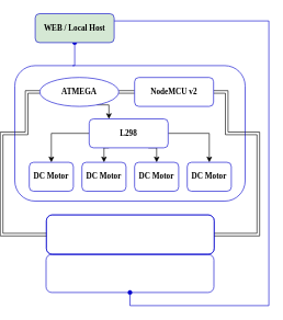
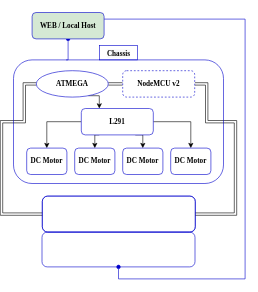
  <mxCell id="0" />
  <mxCell id="1" parent="0" />
  <mxCell id="2" value="" style="rounded=1;whiteSpace=wrap;html=1;labelBackgroundColor=none;fontFamily=Times New Roman;fillColor=none;strokeColor=#0000CC;fontStyle=1" vertex="1" parent="1"><mxGeometry x="68" y="326" width="255" height="60" as="geometry" /></mxCell>
  <mxCell id="3" style="edgeStyle=orthogonalEdgeStyle;rounded=0;orthogonalLoop=1;jettySize=auto;html=1;exitX=0.25;exitY=0;exitDx=0;exitDy=0;entryX=0.5;entryY=1;entryDx=0;entryDy=0;fontFamily=Times New Roman;endArrow=oval;endFill=1;strokeColor=#0000CC;fontStyle=1" parent="1" source="6" target="8" edge="1"><mxGeometry relative="1" as="geometry" /></mxCell>
  <mxCell id="4" style="edgeStyle=orthogonalEdgeStyle;shape=link;rounded=0;orthogonalLoop=1;jettySize=auto;html=1;exitX=1;exitY=0.5;exitDx=0;exitDy=0;entryX=1;entryY=0.5;entryDx=0;entryDy=0;fontFamily=Times New Roman;endArrow=oval;endFill=1;strokeColor=#000000;" parent="1" source="6" target="25" edge="1"><mxGeometry relative="1" as="geometry" /></mxCell>
  <mxCell id="5" style="edgeStyle=orthogonalEdgeStyle;shape=link;rounded=0;orthogonalLoop=1;jettySize=auto;html=1;exitX=0;exitY=0.5;exitDx=0;exitDy=0;entryX=0;entryY=0.5;entryDx=0;entryDy=0;fontFamily=Times New Roman;endArrow=oval;endFill=1;strokeColor=#000000;fontStyle=1" parent="1" source="6" target="25" edge="1"><mxGeometry relative="1" as="geometry" /></mxCell>
  <mxCell id="6" value="" style="rounded=1;whiteSpace=wrap;html=1;fillColor=none;fontFamily=Bahnschrift;labelBackgroundColor=none;strokeColor=#0000CC;" parent="1" vertex="1"><mxGeometry x="20" y="99" width="350" height="206" as="geometry" /></mxCell>
  <mxCell id="7" style="edgeStyle=orthogonalEdgeStyle;rounded=0;orthogonalLoop=1;jettySize=auto;html=1;exitX=1;exitY=0.25;exitDx=0;exitDy=0;entryX=0.5;entryY=1;entryDx=0;entryDy=0;endArrow=oval;endFill=1;strokeColor=#0000CC;" edge="1" parent="1" source="8" target="26"><mxGeometry relative="1" as="geometry"><Array as="points"><mxPoint x="406" y="31" /><mxPoint x="406" y="464" /><mxPoint x="195" y="464" /></Array></mxGeometry></mxCell>
  <mxCell id="8" value="WEB / Local Host" style="rounded=1;whiteSpace=wrap;html=1;fontFamily=Bahnschrift;strokeColor=#0000CC;fontStyle=1;fillColor=#d5e8d4;" parent="1" vertex="1"><mxGeometry x="51" y="20" width="120" height="44" as="geometry" /></mxCell>
  <mxCell id="9" style="edgeStyle=orthogonalEdgeStyle;rounded=0;orthogonalLoop=1;jettySize=auto;html=1;exitX=0.75;exitY=1;exitDx=0;exitDy=0;entryX=0.25;entryY=0;entryDx=0;entryDy=0;fontFamily=Times New Roman;strokeColor=#000000;fontStyle=1" parent="1" source="12" target="19" edge="1"><mxGeometry relative="1" as="geometry" /></mxCell>
  <mxCell id="10" style="edgeStyle=orthogonalEdgeStyle;shape=link;rounded=0;orthogonalLoop=1;jettySize=auto;html=1;exitX=1;exitY=0.5;exitDx=0;exitDy=0;entryX=0;entryY=0.5;entryDx=0;entryDy=0;fontFamily=Times New Roman;endArrow=oval;endFill=1;strokeColor=#000000;fontStyle=1" parent="1" source="12" target="14" edge="1"><mxGeometry relative="1" as="geometry" /></mxCell>
  <mxCell id="11" style="edgeStyle=orthogonalEdgeStyle;shape=link;rounded=0;orthogonalLoop=1;jettySize=auto;html=1;exitX=0;exitY=0.5;exitDx=0;exitDy=0;entryX=0;entryY=0.5;entryDx=0;entryDy=0;fontFamily=Times New Roman;endArrow=oval;endFill=1;strokeColor=#000000;fontStyle=1" parent="1" source="12" target="6" edge="1"><mxGeometry relative="1" as="geometry" /></mxCell>
  <mxCell id="12" value="ATMEGA" style="ellipse;whiteSpace=wrap;html=1;fontFamily=Bahnschrift;strokeColor=#0000CC;fontStyle=1;" parent="1" vertex="1"><mxGeometry x="58" y="117" width="120" height="44" as="geometry" /></mxCell>
  <mxCell id="13" style="edgeStyle=orthogonalEdgeStyle;shape=link;rounded=0;orthogonalLoop=1;jettySize=auto;html=1;exitX=1;exitY=0.5;exitDx=0;exitDy=0;entryX=1;entryY=0.5;entryDx=0;entryDy=0;fontFamily=Times New Roman;endArrow=oval;endFill=1;strokeColor=#000000;" parent="1" source="14" target="6" edge="1"><mxGeometry relative="1" as="geometry" /></mxCell>
- <mxCell id="14" value="NodeMCU v2" style="rounded=1;whiteSpace=wrap;html=1;fontFamily=Bahnschrift;strokeColor=#0000CC;fontStyle=1" parent="1" vertex="1"><mxGeometry x="202" y="117" width="120" height="44" as="geometry" /></mxCell>
+ <mxCell id="14" value="NodeMCU v2" style="rounded=1;whiteSpace=wrap;html=1;fontFamily=Bahnschrift;strokeColor=#0000CC;fontStyle=1;dashed=1;" parent="1" vertex="1"><mxGeometry x="202" y="117" width="120" height="44" as="geometry" /></mxCell>
  <mxCell id="15" style="edgeStyle=orthogonalEdgeStyle;rounded=0;orthogonalLoop=1;jettySize=auto;html=1;entryX=0.5;entryY=0;entryDx=0;entryDy=0;fontFamily=Bahnschrift;strokeColor=#000000;fontStyle=1" parent="1" source="19" target="20" edge="1"><mxGeometry relative="1" as="geometry" /></mxCell>
  <mxCell id="16" style="edgeStyle=orthogonalEdgeStyle;rounded=0;orthogonalLoop=1;jettySize=auto;html=1;exitX=0.25;exitY=1;exitDx=0;exitDy=0;entryX=0.5;entryY=0;entryDx=0;entryDy=0;fontFamily=Bahnschrift;strokeColor=#000000;fontStyle=1" parent="1" source="19" target="21" edge="1"><mxGeometry relative="1" as="geometry" /></mxCell>
  <mxCell id="17" style="edgeStyle=orthogonalEdgeStyle;rounded=0;orthogonalLoop=1;jettySize=auto;html=1;exitX=0.75;exitY=1;exitDx=0;exitDy=0;entryX=0.5;entryY=0;entryDx=0;entryDy=0;fontFamily=Bahnschrift;strokeColor=#000000;fontStyle=1" parent="1" source="19" target="22" edge="1"><mxGeometry relative="1" as="geometry" /></mxCell>
  <mxCell id="18" style="edgeStyle=orthogonalEdgeStyle;rounded=0;orthogonalLoop=1;jettySize=auto;html=1;exitX=1;exitY=0.5;exitDx=0;exitDy=0;entryX=0.5;entryY=0;entryDx=0;entryDy=0;fontFamily=Bahnschrift;strokeColor=#000000;fontStyle=1" parent="1" source="19" target="23" edge="1"><mxGeometry relative="1" as="geometry" /></mxCell>
- <mxCell id="19" value="L298" style="rounded=1;whiteSpace=wrap;html=1;fontFamily=Bahnschrift;strokeColor=#0000CC;fontStyle=1" parent="1" vertex="1"><mxGeometry x="133" y="180" width="120" height="44" as="geometry" /></mxCell>
+ <mxCell id="19" value="L291" style="rounded=1;whiteSpace=wrap;html=1;fontFamily=Bahnschrift;strokeColor=#0000CC;fontStyle=1" parent="1" vertex="1"><mxGeometry x="133" y="180" width="120" height="44" as="geometry" /></mxCell>
  <mxCell id="20" value="DC Motor" style="rounded=1;whiteSpace=wrap;html=1;fontFamily=Bahnschrift;strokeColor=#0000CC;fontStyle=1" parent="1" vertex="1"><mxGeometry x="42" y="246" width="67" height="44" as="geometry" /></mxCell>
  <mxCell id="21" value="DC Motor" style="rounded=1;whiteSpace=wrap;html=1;fontFamily=Bahnschrift;strokeColor=#0000CC;fontStyle=1" parent="1" vertex="1"><mxGeometry x="122" y="246" width="67" height="44" as="geometry" /></mxCell>
  <mxCell id="22" value="DC Motor" style="rounded=1;whiteSpace=wrap;html=1;fontFamily=Bahnschrift;strokeColor=#0000CC;fontStyle=1" parent="1" vertex="1"><mxGeometry x="202" y="246" width="67" height="44" as="geometry" /></mxCell>
  <mxCell id="23" value="DC Motor" style="rounded=1;whiteSpace=wrap;html=1;fontFamily=Bahnschrift;strokeColor=#0000CC;fontStyle=1" parent="1" vertex="1"><mxGeometry x="282" y="246" width="67" height="44" as="geometry" /></mxCell>
+ <mxCell id="24" value="&lt;span style=&quot;color: rgb(0, 0, 0); font-size: 12px; font-style: normal; letter-spacing: normal; text-indent: 0px; text-transform: none; word-spacing: 0px; background-color: rgb(248, 249, 250); display: inline; float: none;&quot;&gt;&lt;span&gt;Chassis&lt;/span&gt;&lt;/span&gt;" style="text;whiteSpace=wrap;html=1;align=center;fontFamily=Bahnschrift;strokeColor=#0000CC;fontStyle=1" parent="1" vertex="1"><mxGeometry x="163.5" y="74.86" width="63" height="24.14" as="geometry" /></mxCell>
  <mxCell id="25" value="" style="rounded=1;whiteSpace=wrap;html=1;labelBackgroundColor=none;fontFamily=Times New Roman;fillColor=none;strokeColor=#0000CC;fontStyle=1" parent="1" vertex="1"><mxGeometry x="68" y="326" width="255" height="60" as="geometry" /></mxCell>
  <mxCell id="26" value="" style="rounded=1;whiteSpace=wrap;html=1;labelBackgroundColor=none;fontFamily=Times New Roman;fillColor=none;strokeColor=#0000CC;fontStyle=1" vertex="1" parent="1"><mxGeometry x="67.5" y="386" width="255" height="58" as="geometry" /></mxCell>
